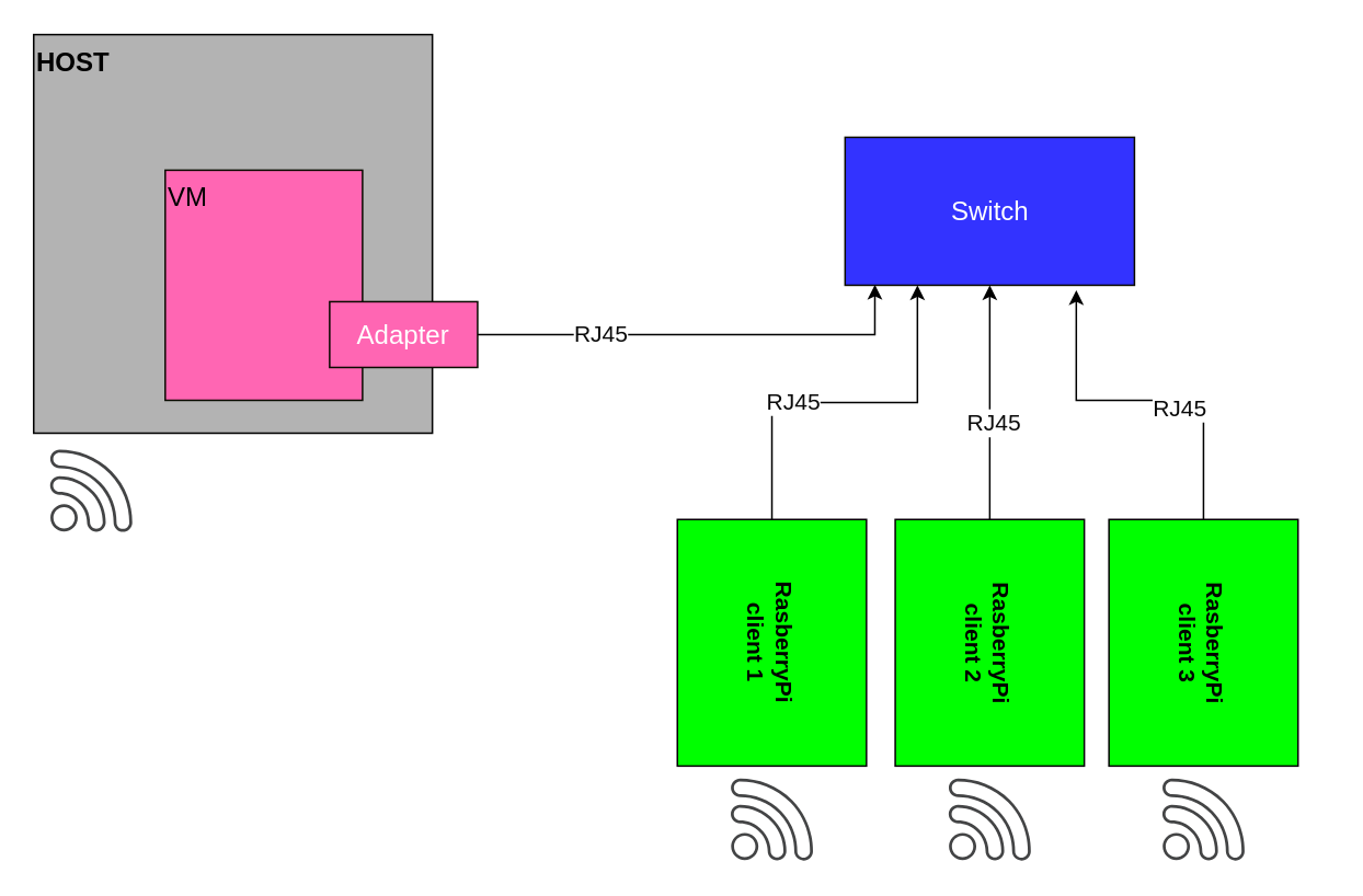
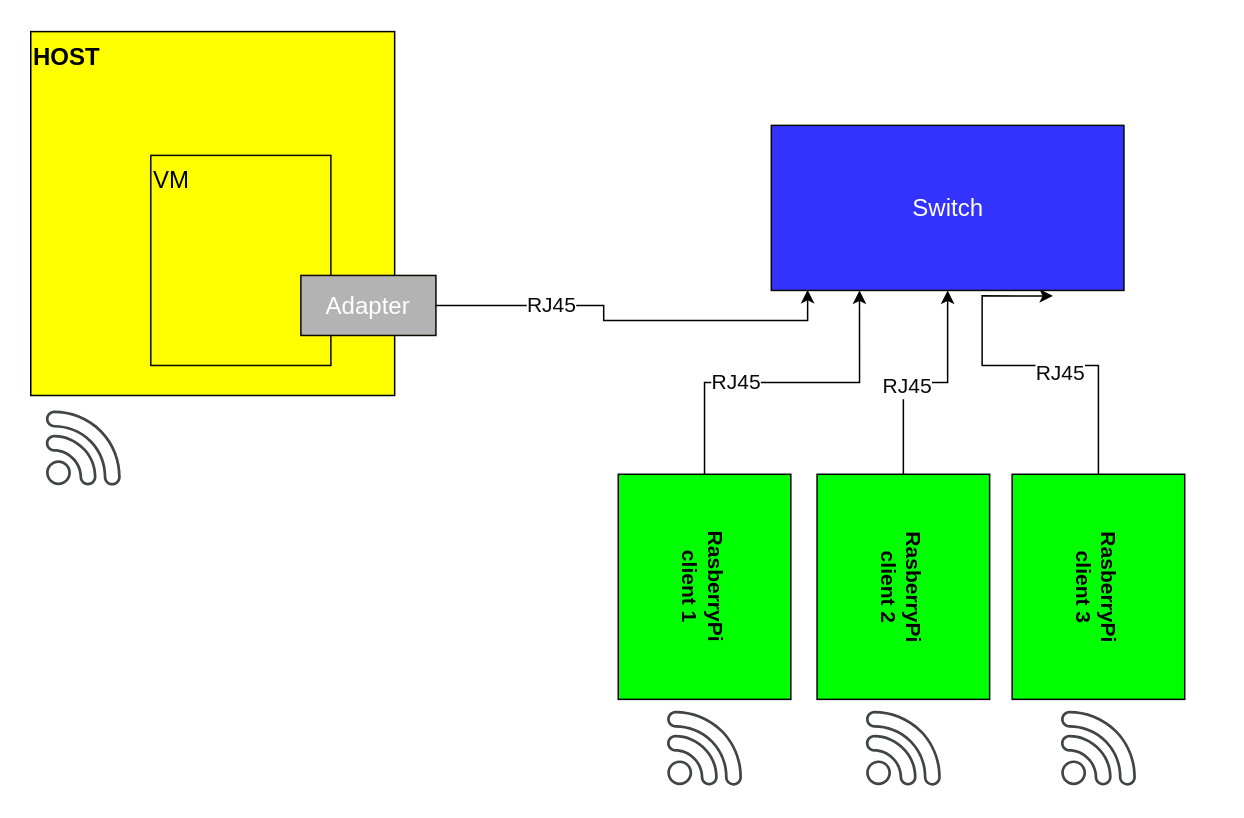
  <mxCell id="0" />
  <mxCell id="1" parent="0" />
  <mxCell id="2" style="edgeStyle=orthogonalEdgeStyle;rounded=0;orthogonalLoop=1;jettySize=auto;html=1;entryX=0.25;entryY=1;entryDx=0;entryDy=0;fontSize=16;fontColor=#FFFFFF;" parent="1" source="4" target="17" edge="1"><mxGeometry relative="1" as="geometry" /></mxCell>
  <mxCell id="3" value="RJ45" style="edgeLabel;html=1;align=center;verticalAlign=middle;resizable=0;points=[];fontSize=14;fontColor=#0A0A0A;" parent="2" vertex="1" connectable="0"><mxGeometry x="-0.273" y="1" relative="1" as="geometry"><mxPoint as="offset" /></mxGeometry></mxCell>
  <mxCell id="4" value="&lt;div style=&quot;font-size: 14px;&quot; align=&quot;center&quot;&gt;&lt;b&gt;&lt;font style=&quot;font-size: 14px;&quot;&gt;RasberryPi&lt;br&gt;client 1&lt;/font&gt;&lt;/b&gt;&lt;/div&gt;" style="rounded=0;whiteSpace=wrap;html=1;fillColor=#00FF00;rotation=90;direction=east;align=center;" parent="1" vertex="1"><mxGeometry x="394" y="333" width="150" height="115" as="geometry" /></mxCell>
  <mxCell id="5" style="edgeStyle=orthogonalEdgeStyle;rounded=0;orthogonalLoop=1;jettySize=auto;html=1;fontSize=16;fontColor=#FFFFFF;" parent="1" source="7" target="17" edge="1"><mxGeometry relative="1" as="geometry" /></mxCell>
  <mxCell id="6" value="RJ45" style="edgeLabel;html=1;align=center;verticalAlign=middle;resizable=0;points=[];fontSize=14;fontColor=#0A0A0A;" parent="5" vertex="1" connectable="0"><mxGeometry x="-0.165" y="-2" relative="1" as="geometry"><mxPoint as="offset" /></mxGeometry></mxCell>
  <mxCell id="7" value="&lt;div style=&quot;font-size: 14px;&quot; align=&quot;center&quot;&gt;&lt;b&gt;&lt;font style=&quot;font-size: 14px;&quot;&gt;RasberryPi&lt;br&gt;client 2&lt;br&gt;&lt;/font&gt;&lt;/b&gt;&lt;/div&gt;" style="rounded=0;whiteSpace=wrap;html=1;fillColor=#00FF00;rotation=90;direction=east;align=center;" parent="1" vertex="1"><mxGeometry x="526.5" y="333" width="150" height="115" as="geometry" /></mxCell>
  <mxCell id="8" style="edgeStyle=orthogonalEdgeStyle;rounded=0;orthogonalLoop=1;jettySize=auto;html=1;entryX=0.799;entryY=1.033;entryDx=0;entryDy=0;entryPerimeter=0;fontSize=16;fontColor=#FFFFFF;" parent="1" source="10" target="17" edge="1"><mxGeometry relative="1" as="geometry"><Array as="points"><mxPoint x="732" y="243" /><mxPoint x="654" y="243" /></Array></mxGeometry></mxCell>
  <mxCell id="9" value="RJ45" style="edgeLabel;html=1;align=center;verticalAlign=middle;resizable=0;points=[];fontSize=14;fontColor=#0A0A0A;" parent="8" vertex="1" connectable="0"><mxGeometry x="-0.187" y="4" relative="1" as="geometry"><mxPoint as="offset" /></mxGeometry></mxCell>
  <mxCell id="10" value="&lt;div style=&quot;font-size: 14px;&quot; align=&quot;center&quot;&gt;&lt;b&gt;&lt;font style=&quot;font-size: 14px;&quot;&gt;RasberryPi&lt;br&gt;client 3&lt;br&gt;&lt;/font&gt;&lt;/b&gt;&lt;/div&gt;" style="rounded=0;whiteSpace=wrap;html=1;fillColor=#00FF00;rotation=90;direction=east;align=center;" parent="1" vertex="1"><mxGeometry x="656.5" y="333" width="150" height="115" as="geometry" /></mxCell>
- <mxCell id="11" value="HOST" style="whiteSpace=wrap;html=1;aspect=fixed;fillColor=#B3B3B3;align=left;verticalAlign=top;fontStyle=1;fontSize=16;" parent="1" vertex="1"><mxGeometry x="20" y="20.5" width="242.5" height="242.5" as="geometry" /></mxCell>
- <mxCell id="12" value="VM " style="rounded=0;whiteSpace=wrap;html=1;fontSize=16;fillColor=#ff66b3;strokeColor=#0A0A00;align=left;verticalAlign=top;" parent="1" vertex="1"><mxGeometry x="100" y="103" width="120" height="140" as="geometry" /></mxCell>
+ <mxCell id="11" value="HOST" style="whiteSpace=wrap;html=1;aspect=fixed;fillColor=#ffff00;align=left;verticalAlign=top;fontStyle=1;fontSize=16;" parent="1" vertex="1"><mxGeometry x="20" y="20.5" width="242.5" height="242.5" as="geometry" /></mxCell>
+ <mxCell id="12" value="VM " style="rounded=0;whiteSpace=wrap;html=1;fontSize=16;fillColor=#FFFF00;strokeColor=#0A0A00;align=left;verticalAlign=top;" parent="1" vertex="1"><mxGeometry x="100" y="103" width="120" height="140" as="geometry" /></mxCell>
  <mxCell id="13" value="" style="sketch=0;pointerEvents=1;shadow=0;dashed=0;html=1;strokeColor=none;fillColor=#434445;aspect=fixed;labelPosition=center;verticalLabelPosition=bottom;verticalAlign=top;align=center;outlineConnect=0;shape=mxgraph.vvd.wi_fi;fontSize=16;" parent="1" vertex="1"><mxGeometry x="30" y="273" width="50" height="50" as="geometry" /></mxCell>
  <mxCell id="14" value="" style="sketch=0;pointerEvents=1;shadow=0;dashed=0;html=1;strokeColor=none;fillColor=#434445;aspect=fixed;labelPosition=center;verticalLabelPosition=bottom;verticalAlign=top;align=center;outlineConnect=0;shape=mxgraph.vvd.wi_fi;fontSize=16;" parent="1" vertex="1"><mxGeometry x="444" y="473" width="50" height="50" as="geometry" /></mxCell>
  <mxCell id="15" value="" style="sketch=0;pointerEvents=1;shadow=0;dashed=0;html=1;strokeColor=none;fillColor=#434445;aspect=fixed;labelPosition=center;verticalLabelPosition=bottom;verticalAlign=top;align=center;outlineConnect=0;shape=mxgraph.vvd.wi_fi;fontSize=16;" parent="1" vertex="1"><mxGeometry x="576.5" y="473" width="50" height="50" as="geometry" /></mxCell>
  <mxCell id="16" value="" style="sketch=0;pointerEvents=1;shadow=0;dashed=0;html=1;strokeColor=none;fillColor=#434445;aspect=fixed;labelPosition=center;verticalLabelPosition=bottom;verticalAlign=top;align=center;outlineConnect=0;shape=mxgraph.vvd.wi_fi;fontSize=16;" parent="1" vertex="1"><mxGeometry x="706.5" y="473" width="50" height="50" as="geometry" /></mxCell>
- <mxCell id="17" value="&lt;font color=&quot;#FFFFFF&quot;&gt;Switch&lt;/font&gt;" style="rounded=0;whiteSpace=wrap;html=1;fontSize=16;strokeColor=#0A0A00;fillColor=#3333FF;" parent="1" vertex="1"><mxGeometry x="513.5" y="83" width="176" height="90" as="geometry" /></mxCell>
+ <mxCell id="17" value="&lt;font color=&quot;#FFFFFF&quot;&gt;Switch&lt;/font&gt;" style="rounded=0;whiteSpace=wrap;html=1;fontSize=16;strokeColor=#0A0A00;fillColor=#3333FF;" parent="1" vertex="1"><mxGeometry x="513.5" y="83" width="235" height="110" as="geometry" /></mxCell>
  <mxCell id="18" style="edgeStyle=orthogonalEdgeStyle;rounded=0;orthogonalLoop=1;jettySize=auto;html=1;entryX=0.103;entryY=0.996;entryDx=0;entryDy=0;entryPerimeter=0;fontSize=16;fontColor=#FFFFFF;" parent="1" source="20" target="17" edge="1"><mxGeometry relative="1" as="geometry" /></mxCell>
  <mxCell id="19" value="&lt;font color=&quot;#0A0A0A&quot;&gt;RJ45&lt;/font&gt;" style="edgeLabel;html=1;align=center;verticalAlign=middle;resizable=0;points=[];fontSize=14;fontColor=#FFFFFF;" parent="18" vertex="1" connectable="0"><mxGeometry x="-0.455" y="1" relative="1" as="geometry"><mxPoint as="offset" /></mxGeometry></mxCell>
- <mxCell id="20" value="Adapter" style="rounded=0;whiteSpace=wrap;html=1;fontSize=16;fontColor=#FFFFFF;strokeColor=#0A0A00;fillColor=#FF66B3;" parent="1" vertex="1"><mxGeometry x="200" y="183" width="90" height="40" as="geometry" /></mxCell>
+ <mxCell id="20" value="Adapter" style="rounded=0;whiteSpace=wrap;html=1;fontSize=16;fontColor=#FFFFFF;strokeColor=#0A0A00;fillColor=#b3b3b3;" parent="1" vertex="1"><mxGeometry x="200" y="183" width="90" height="40" as="geometry" /></mxCell>
